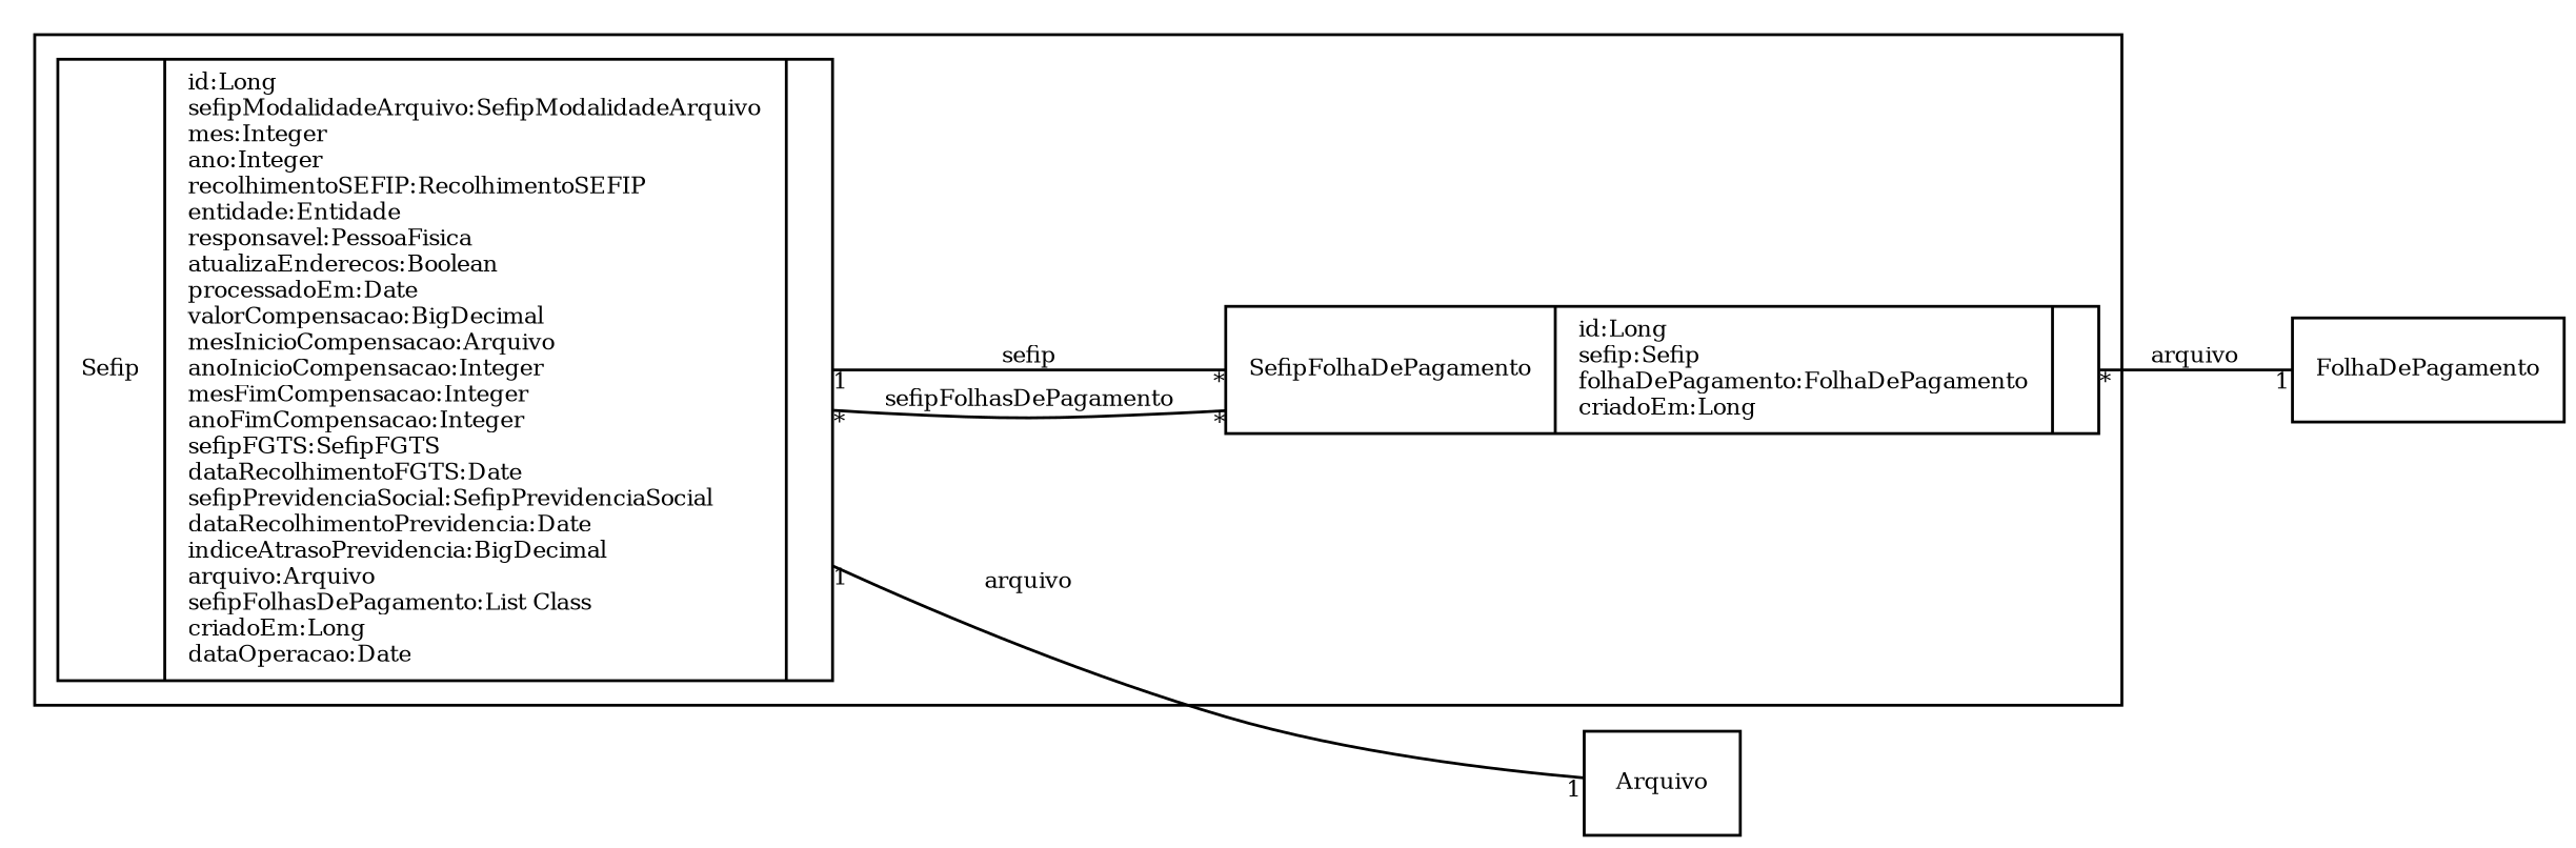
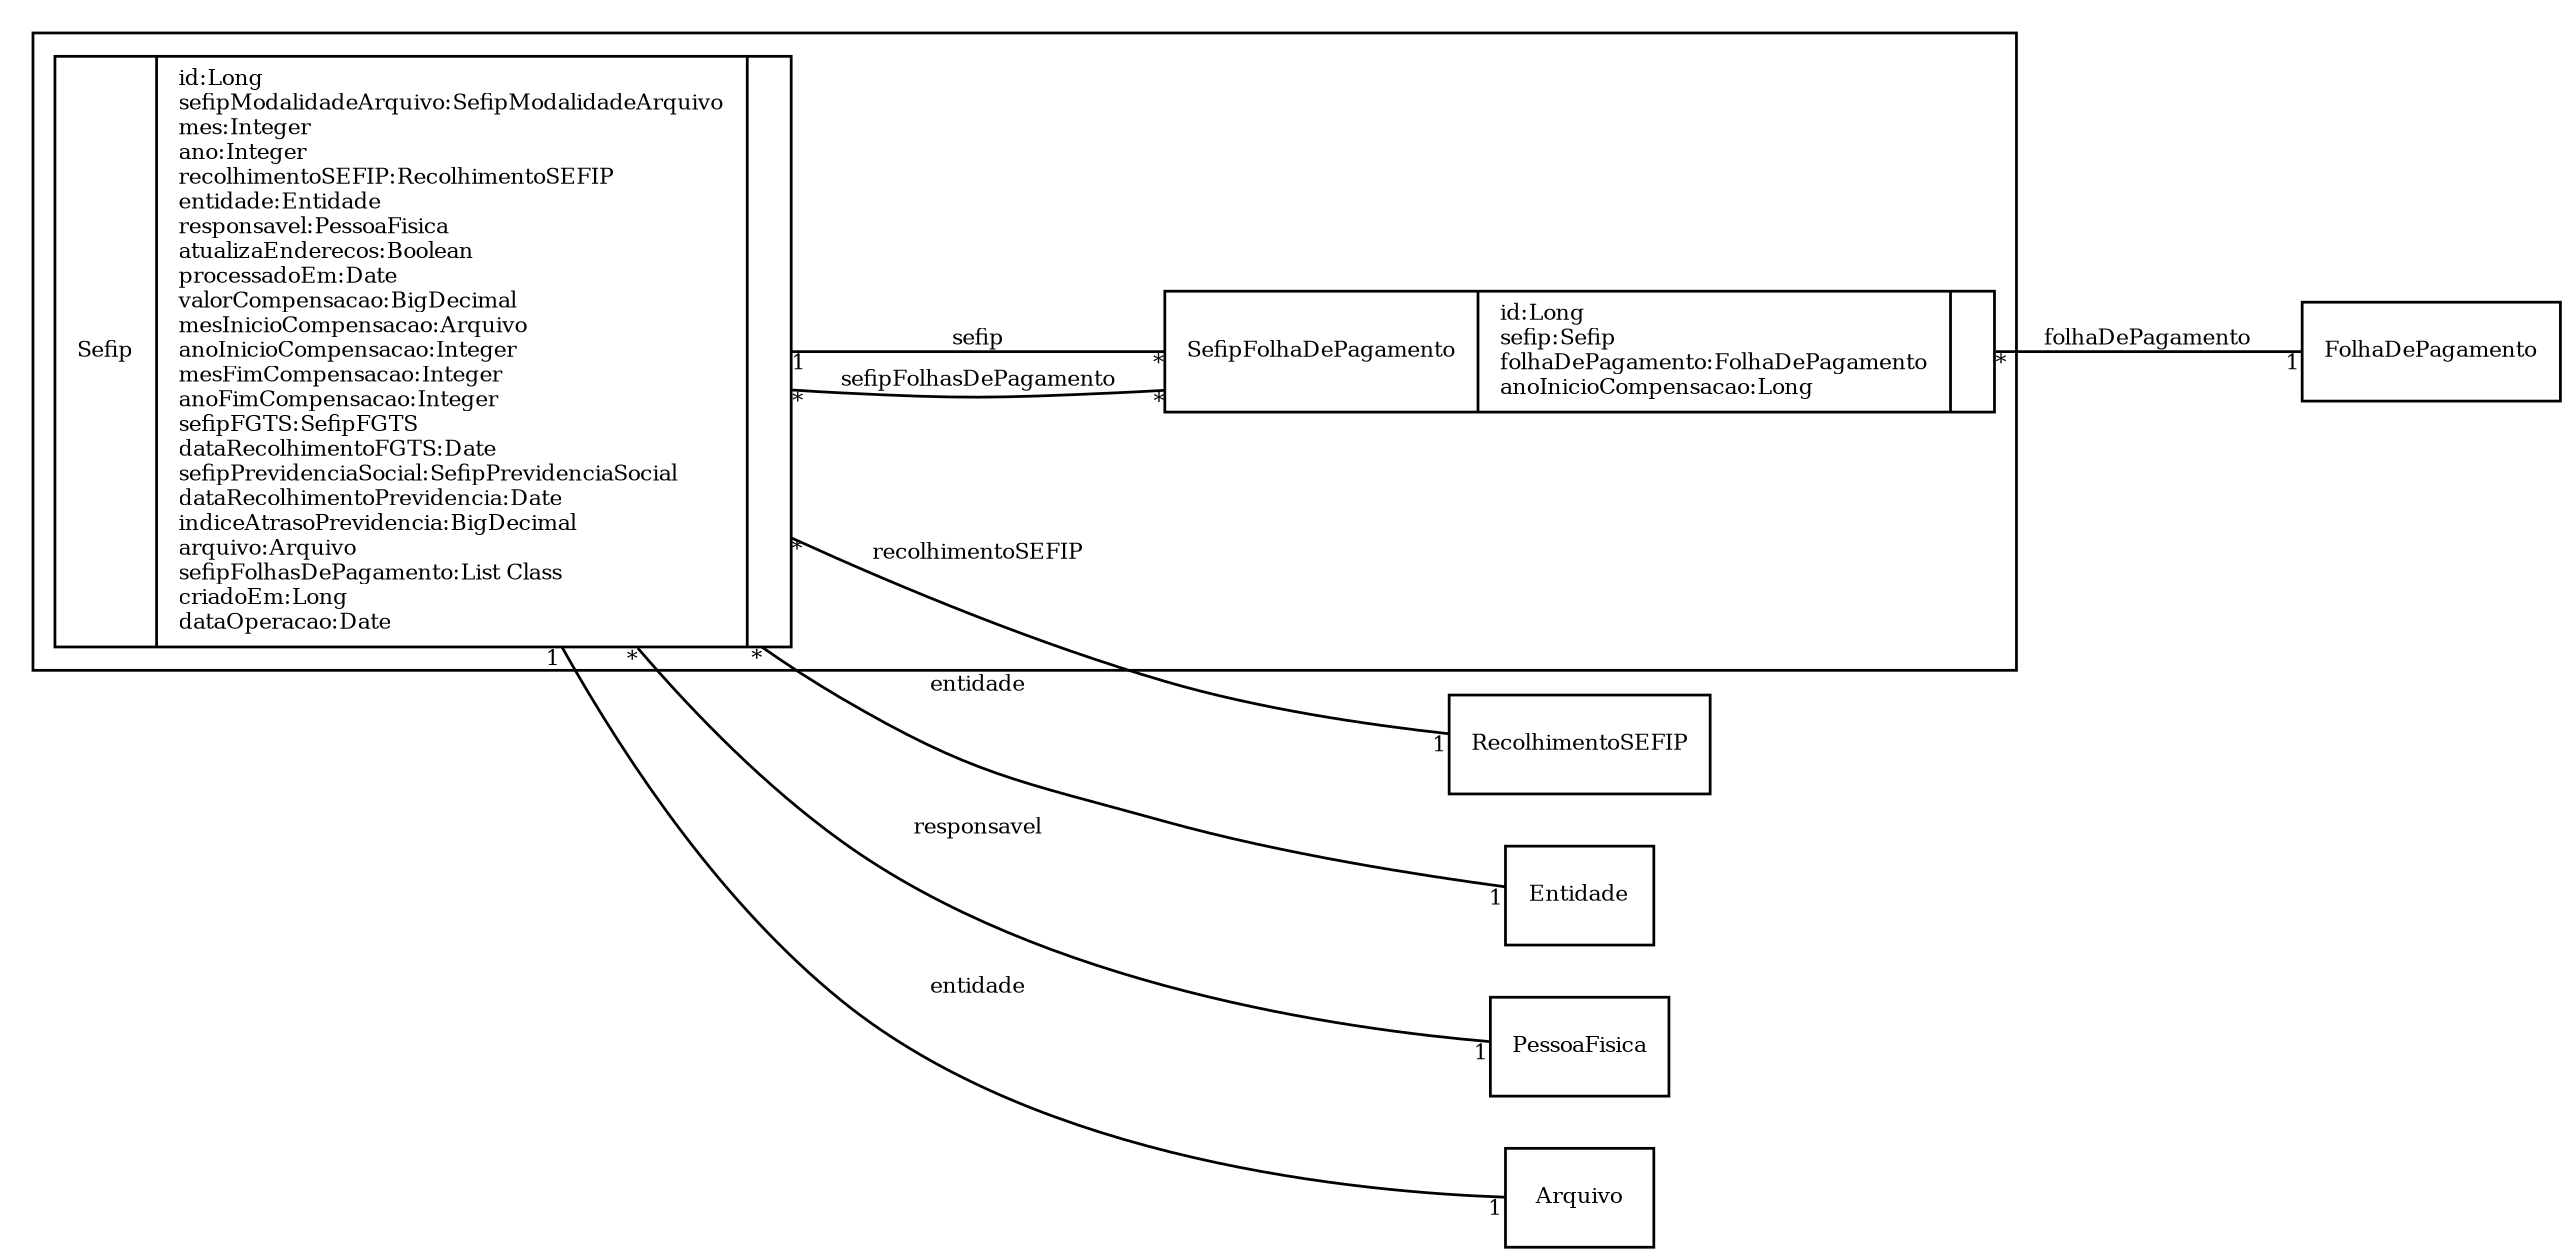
  digraph {
    fontname="DejaVu Serif"
    fontsize=8
    rankdir=LR
    node [fontname="DejaVu Serif" fontsize=8 shape=record]
    edge [arrowhead=none fontname="DejaVu Serif" fontsize=8 headlabel=1 taillabel="*"]
    n1 [label="{Sefip|id:Long\lsefipModalidadeArquivo:SefipModalidadeArquivo\lmes:Integer\lano:Integer\lrecolhimentoSEFIP:RecolhimentoSEFIP\lentidade:Entidade\lresponsavel:PessoaFisica\latualizaEnderecos:Boolean\lprocessadoEm:Date\lvalorCompensacao:BigDecimal\lmesInicioCompensacao:Arquivo\lanoInicioCompensacao:Integer\lmesFimCompensacao:Integer\lanoFimCompensacao:Integer\lsefipFGTS:SefipFGTS\ldataRecolhimentoFGTS:Date\lsefipPrevidenciaSocial:SefipPrevidenciaSocial\ldataRecolhimentoPrevidencia:Date\lindiceAtrasoPrevidencia:BigDecimal\larquivo:Arquivo\lsefipFolhasDePagamento:List Class\lcriadoEm:Long\ldataOperacao:Date\l|\l}"]
-   n2 [label="{SefipFolhaDePagamento|id:Long\lsefip:Sefip\lfolhaDePagamento:FolhaDePagamento\lcriadoEm:Long\l|\l}"]
+   n2 [label="{SefipFolhaDePagamento|id:Long\lsefip:Sefip\lfolhaDePagamento:FolhaDePagamento\lanoInicioCompensacao:Long\l|\l}"]
+   RecolhimentoSEFIP
+   Entidade
+   PessoaFisica
    Arquivo
    FolhaDePagamento
    subgraph cluster_1 {
      n1
      n2
    }
    n1 -> n2 [headlabel="*" label=sefipFolhasDePagamento]
-   n1 -> Arquivo [label=arquivo taillabel=1]
+   n1 -> RecolhimentoSEFIP [label=recolhimentoSEFIP]
+   n1 -> Entidade [label=entidade]
+   n1 -> PessoaFisica [label=responsavel]
+   n1 -> Arquivo [label=entidade taillabel=1]
    n2 -> n1 [label=sefip]
-   n2 -> FolhaDePagamento [label=arquivo]
+   n2 -> FolhaDePagamento [label=folhaDePagamento]
  }
